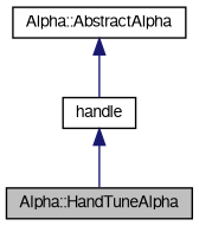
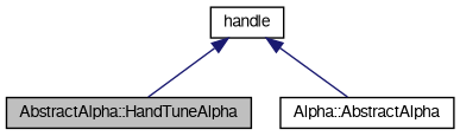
  digraph {
    node [color=black fontname=FreeSans fontsize=10 shape=record]
    edge [color=midnightblue dir=back fontname=FreeSans fontsize=10 labelfontname=FreeSans labelfontsize=10 style=solid]
-   n1 [fillcolor=grey75 fontcolor=black height=0.2 label="Alpha::HandTuneAlpha" style=filled width=0.4]
+   n1 [fillcolor=grey75 fontcolor=black height=0.2 label="AbstractAlpha::HandTuneAlpha" style=filled width=0.4]
    n2 [height=0.2 label="Alpha::AbstractAlpha" width=0.4]
    n3 [height=0.2 label=handle width=0.4]
    n3 -> n1
-   n2 -> n3
+   n3 -> n2
  }
